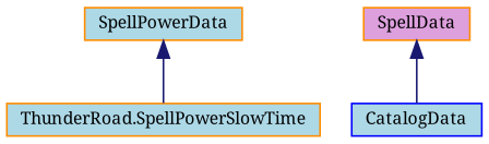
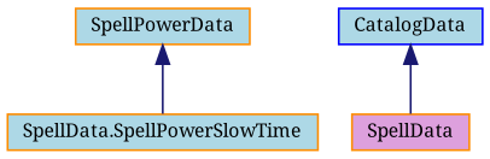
  digraph {
    fontname="Noto Serif"
    node [color=darkorange fillcolor=lightblue fontname="Noto Serif" fontsize=10 shape=record style=filled]
    edge [color=midnightblue dir=back fontname="Noto Serif" fontsize=10 labelfontname=Helvetica labelfontsize=10 style=solid]
-   n1 [fontcolor=black height=0.2 label="ThunderRoad.SpellPowerSlowTime" width=0.4]
+   n1 [fontcolor=black height=0.2 label="SpellData.SpellPowerSlowTime" width=0.4]
    n2 [height=0.2 label=SpellPowerData width=0.4]
    n3 [fillcolor=plum height=0.2 label=SpellData width=0.4]
    n4 [color=blue height=0.2 label=CatalogData width=0.4]
    n2 -> n1
-   n3 -> n4
+   n4 -> n3
  }
